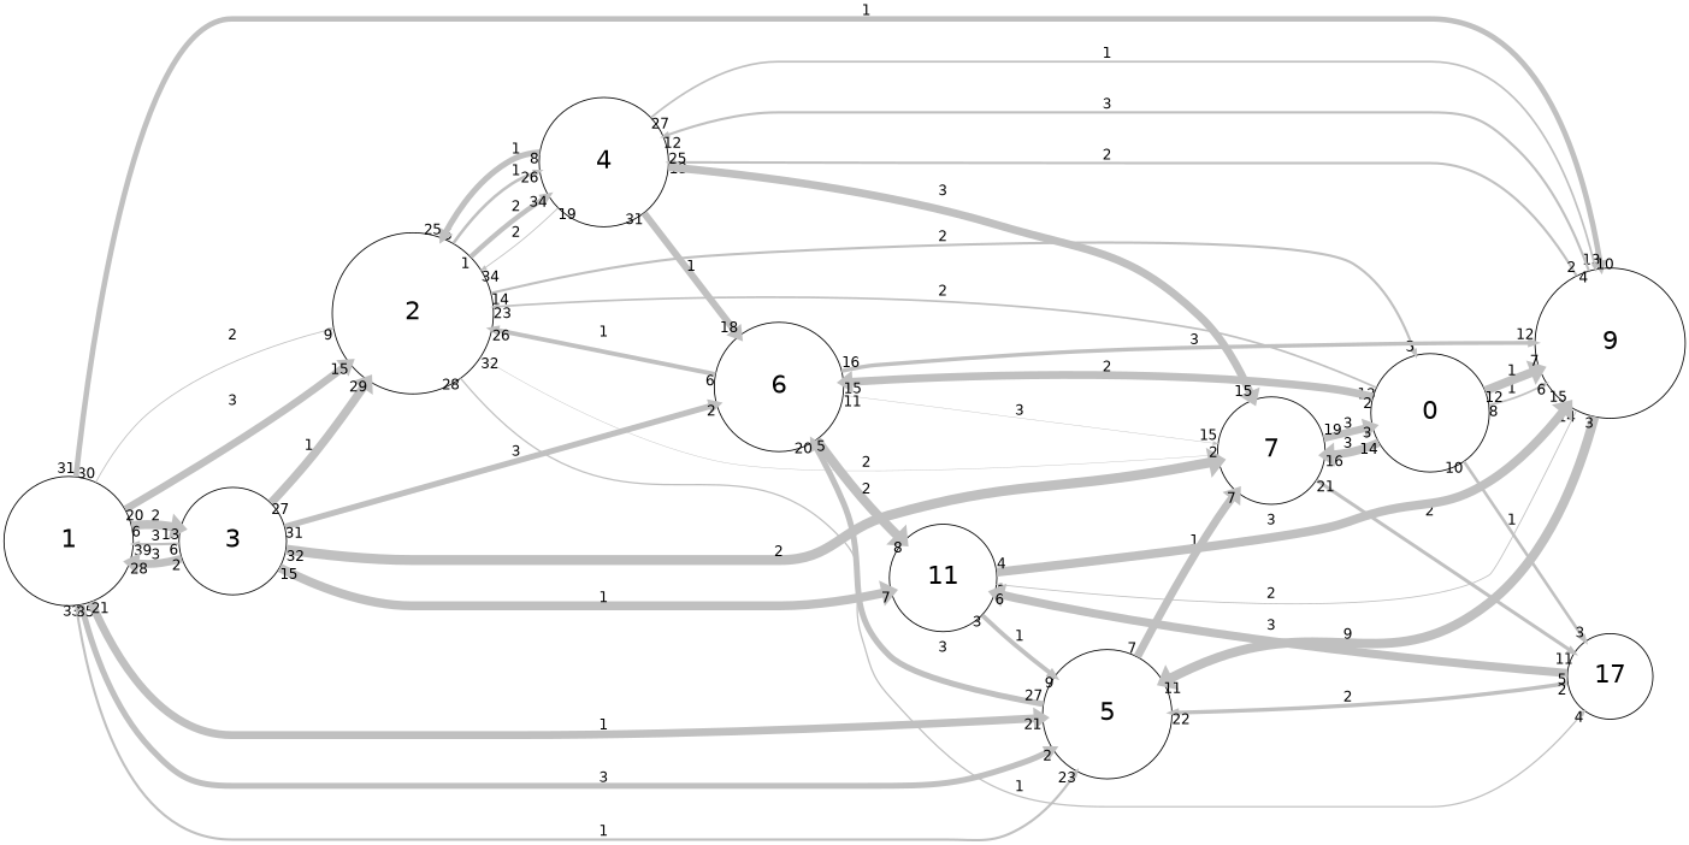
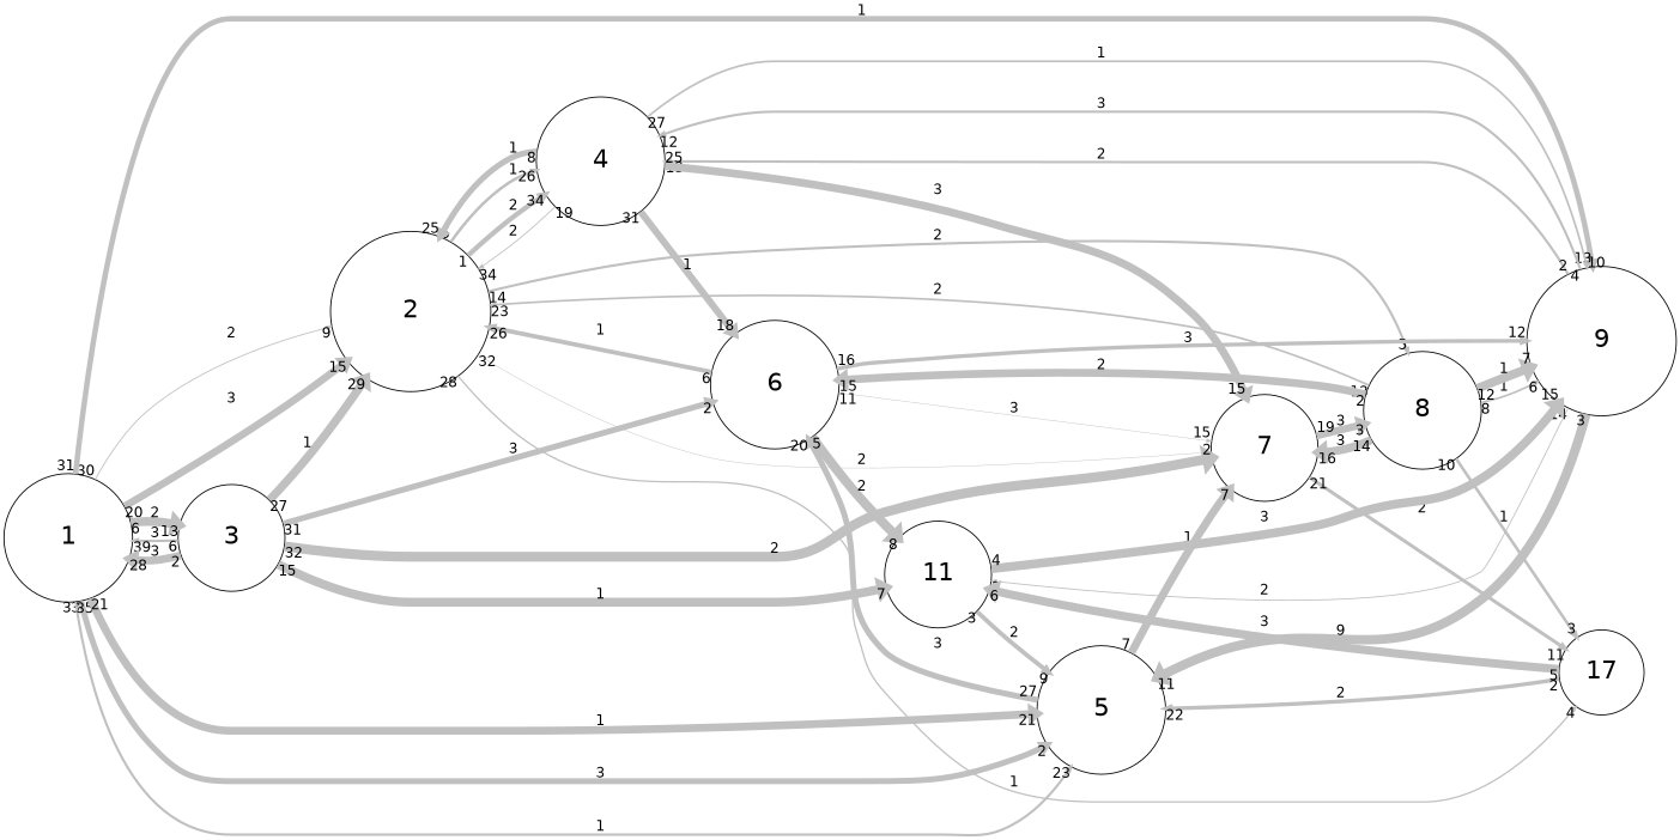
  digraph {
    fontname="DejaVu Sans"
    rankdir=LR
    scale=1
    splines=spline
    node [fontname="DejaVu Sans" fontsize=25 shape=circle]
    edge [arrowsize=0.5 capacity=2 color=grey fontname="DejaVu Sans" from_pd=1 headlabel=15 penwidth=2.5 pt=16 splines=true taillabel=2 to_pd=14]
    n1 [height=1.8 label=1 width=1.8]
    n2 [height=2.25 label=2 width=2.25]
    n3 [height=1.5 label=3 width=1.5]
    n4 [height=1.8 label=5 width=1.8]
    n5 [height=2.1 label=9 width=2.1]
    n6 [height=1.8 label=4 width=1.8]
    n7 [height=1.5 label=7 width=1.5]
-   n8 [height=1.65 label=0 width=1.65]
+   n8 [height=1.65 label=8 width=1.65]
    n9 [height=1.2 label=17 width=1.2]
    n10 [height=1.8 label=6 width=1.8]
    n11 [height=1.5 label=11 width=1.5]
    n1 -> n2 [from_pd=29 headlabel=9 label=2 penwidth=1.0 pt=19 taillabel=30 to_pd=8]
    n1 -> n2 [capacity=3 from_pd=19 label=3 penwidth=7.5 pt=6 taillabel=20]
    n1 -> n3 [from_pd=5 headlabel=13 label=2 penwidth=9.0 pt=3 taillabel=6 to_pd=12]
    n1 -> n4 [capacity=3 from_pd=32 headlabel=2 label=3 penwidth=6.0 pt=9 taillabel=33 to_pd=1]
    n1 -> n4 [capacity=1 from_pd=34 headlabel=23 label=1 taillabel=35 to_pd=22]
    n1 -> n4 [capacity=1 from_pd=20 headlabel=21 label=1 penwidth=8.0 pt=5 taillabel=21 to_pd=20]
    n1 -> n5 [capacity=1 from_pd=30 headlabel=13 label=1 penwidth=5.5 pt=10 taillabel=31 to_pd=12]
    n2 -> n6 [capacity=1 from_pd=4 headlabel=26 label=1 penwidth=3.0 pt=15 taillabel=5 to_pd=25]
    n2 -> n6 [from_pd=0 headlabel=34 label=2 penwidth=5.0 pt=11 taillabel=1 to_pd=33]
    n2 -> n7 [from_pd=31 headlabel=8 label=2 penwidth=0.5 pt=20 taillabel=32 to_pd=7]
    n2 -> n8 [from_pd=13 headlabel=5 label=2 taillabel=14 to_pd=4]
    n2 -> n9 [capacity=1 from_pd=27 headlabel=4 label=1 penwidth=1.5 pt=18 taillabel=28 to_pd=3]
    n3 -> n1 [capacity=3 from_pd=5 headlabel=39 label=3 taillabel=6 to_pd=38]
    n3 -> n1 [capacity=3 headlabel=28 label=3 penwidth=8.0 pt=5 to_pd=27]
    n3 -> n2 [capacity=1 from_pd=26 headlabel=29 label=1 penwidth=8.5 pt=4 taillabel=27 to_pd=28]
    n3 -> n7 [from_pd=31 headlabel=2 label=2 penwidth=10.0 pt=1 taillabel=32 to_pd=1]
    n3 -> n10 [capacity=3 from_pd=30 headlabel=2 label=3 penwidth=6.0 pt=9 taillabel=31 to_pd=1]
    n3 -> n11 [capacity=1 from_pd=14 headlabel=7 label=1 penwidth=9.0 pt=3 taillabel=15 to_pd=6]
    n4 -> n7 [capacity=1 from_pd=6 headlabel=7 label=1 penwidth=8.0 pt=5 taillabel=7 to_pd=6]
    n4 -> n10 [capacity=3 from_pd=26 headlabel=20 label=3 penwidth=6.0 pt=9 taillabel=27 to_pd=19]
    n5 -> n4 [from_pd=2 headlabel=11 label=9 penwidth=9.5 pt=2 taillabel=3 to_pd=10]
    n5 -> n6 [capacity=3 from_pd=3 headlabel=12 label=3 taillabel=4 to_pd=11]
    n5 -> n6 [headlabel=18 label=2 to_pd=17]
    n5 -> n11 [from_pd=13 headlabel=2 label=2 penwidth=1.0 pt=19 taillabel=14 to_pd=1]
    n6 -> n2 [from_pd=18 headlabel=34 label=2 penwidth=1.0 pt=19 taillabel=19 to_pd=33]
    n6 -> n2 [capacity=1 from_pd=7 headlabel=25 label=1 penwidth=6.0 pt=9 taillabel=8 to_pd=24]
    n6 -> n5 [capacity=1 from_pd=26 headlabel=10 label=1 penwidth=2.0 pt=17 taillabel=27 to_pd=9]
    n6 -> n7 [capacity=3 from_pd=24 label=3 penwidth=8.0 pt=5 taillabel=25]
    n6 -> n10 [capacity=1 from_pd=30 headlabel=18 label=1 penwidth=7.0 pt=7 taillabel=31 to_pd=17]
    n7 -> n8 [capacity=3 from_pd=18 headlabel=3 label=3 penwidth=7.5 pt=6 taillabel=19 to_pd=2]
    n7 -> n9 [from_pd=20 headlabel=11 label=2 penwidth=3.5 pt=14 taillabel=21 to_pd=10]
    n8 -> n2 [from_pd=12 headlabel=23 label=2 penwidth=2.0 pt=17 taillabel=13 to_pd=22]
    n8 -> n5 [capacity=1 from_pd=7 headlabel=6 label=1 penwidth=2.0 pt=17 taillabel=8 to_pd=5]
    n8 -> n5 [capacity=1 from_pd=11 headlabel=7 label=1 penwidth=9.0 pt=3 taillabel=12 to_pd=6]
    n8 -> n7 [capacity=3 from_pd=13 headlabel=16 label=3 penwidth=8.5 pt=4 taillabel=14 to_pd=15]
    n8 -> n9 [capacity=1 from_pd=9 headlabel=3 label=1 penwidth=3.0 pt=15 taillabel=10 to_pd=2]
    n8 -> n10 [label=2 penwidth=8.0 pt=5]
    n9 -> n4 [headlabel=22 label=2 penwidth=4.0 pt=13 to_pd=21]
    n9 -> n11 [capacity=3 from_pd=4 headlabel=6 label=3 penwidth=8.5 pt=4 taillabel=5 to_pd=5]
    n10 -> n2 [capacity=1 from_pd=5 headlabel=26 label=1 penwidth=4.5 pt=12 taillabel=6 to_pd=25]
    n10 -> n5 [capacity=3 from_pd=15 headlabel=12 label=3 penwidth=4.0 pt=13 taillabel=16 to_pd=11]
    n10 -> n7 [capacity=3 from_pd=10 label=3 penwidth=0.5 pt=20 taillabel=11]
    n10 -> n11 [from_pd=4 headlabel=8 label=2 penwidth=9.5 pt=2 taillabel=5 to_pd=7]
-   n11 -> n4 [from_pd=2 headlabel=9 label=1 penwidth=4.5 pt=12 taillabel=3 to_pd=8]
+   n11 -> n4 [from_pd=2 headlabel=9 label=2 penwidth=4.5 pt=12 taillabel=3 to_pd=8]
    n11 -> n5 [capacity=3 from_pd=3 label=3 penwidth=9.0 pt=3 taillabel=4]
  }
